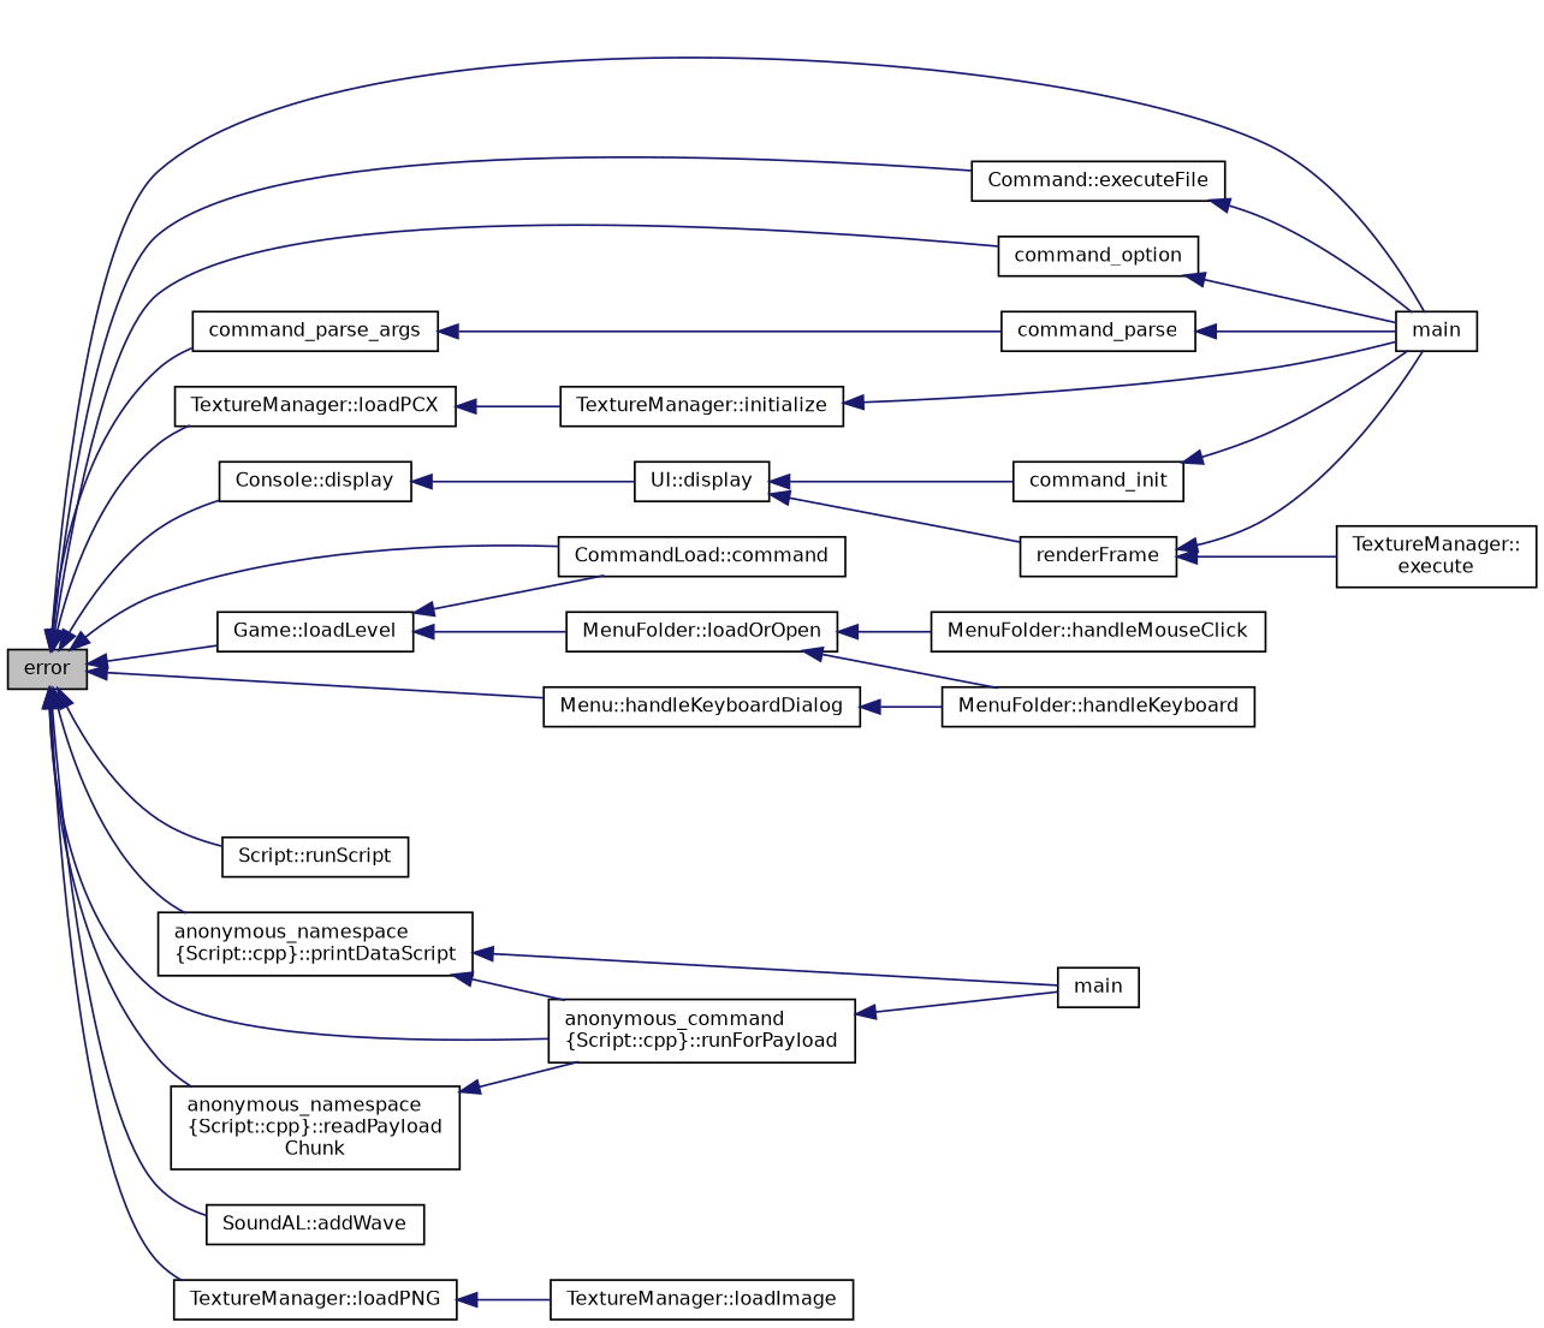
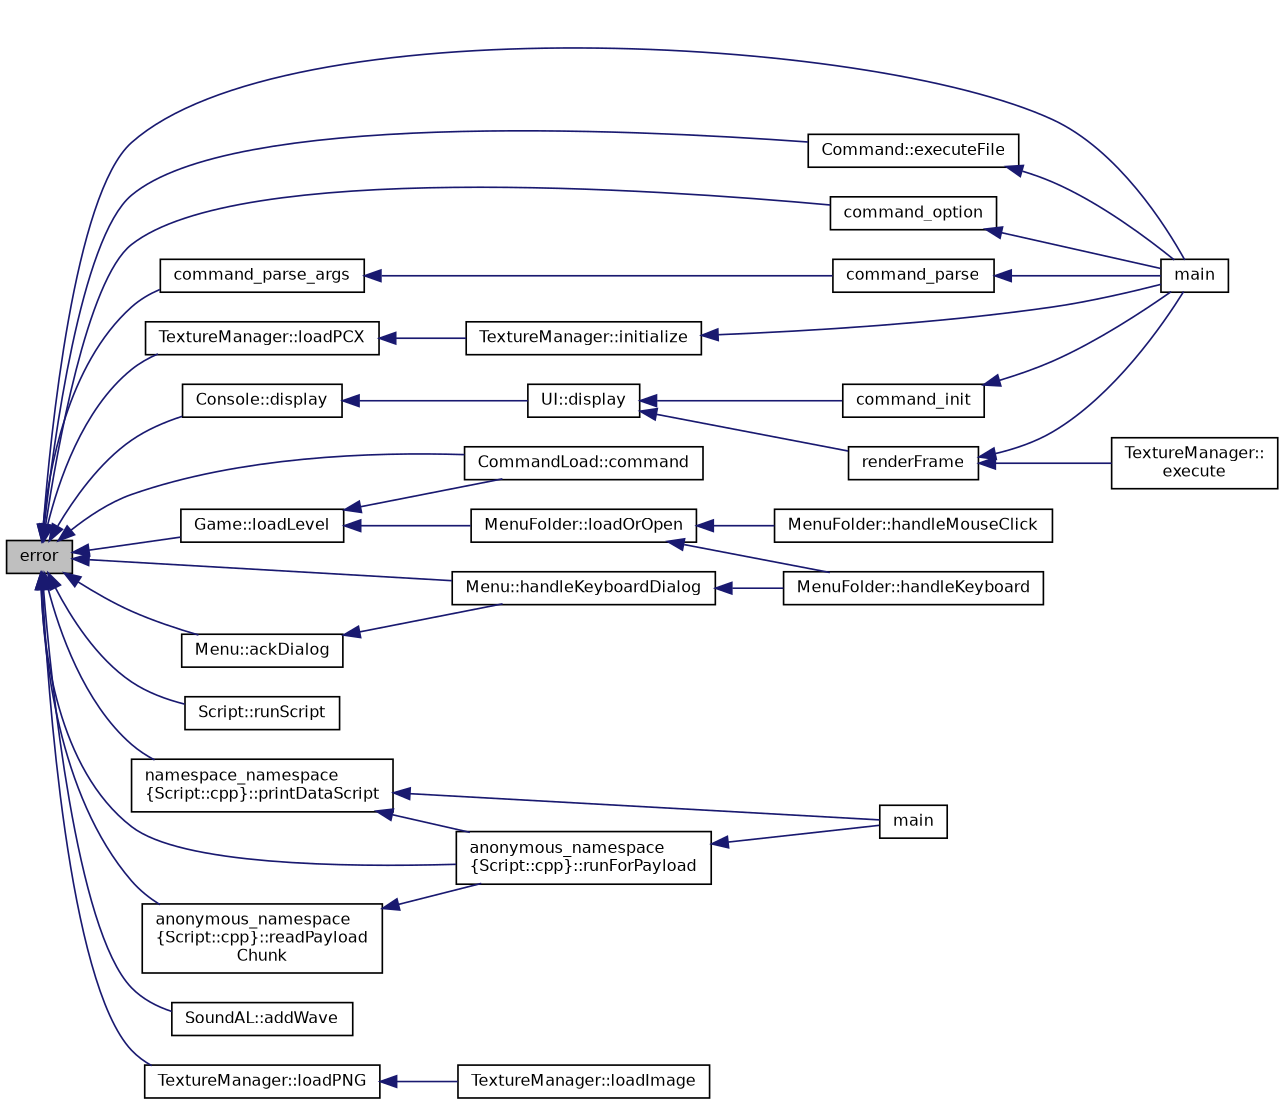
  digraph {
    rankdir=LR
    node [color=black fillcolor=white fontname=Helvetica fontsize=10 shape=record style=filled]
    edge [color=midnightblue dir=back fontname=Helvetica fontsize=10 labelfontname=Helvetica labelfontsize=10 style=solid]
    n1 [fillcolor=grey75 fontcolor=black height=0.2 label=error width=0.4]
    n2 [height=0.2 label="Command::executeFile" width=0.4]
    n3 [height=0.2 label=main width=0.4]
    n4 [height=0.2 label="CommandLoad::command" width=0.4]
    n5 [height=0.2 label="Console::display" width=0.4]
    n6 [height=0.2 label=command_option width=0.4]
    n7 [height=0.2 label=command_parse_args width=0.4]
    n8 [height=0.2 label="Game::loadLevel" width=0.4]
+   n9 [height=0.2 label="Menu::ackDialog" width=0.4]
    n10 [height=0.2 label="Script::runScript" width=0.4]
-   n11 [height=0.2 label="anonymous_namespace\l\{Script::cpp\}::printDataScript" width=0.4]
-   n12 [height=0.2 label="anonymous_command\l\{Script::cpp\}::runForPayload" width=0.4]
+   n11 [height=0.2 label="namespace_namespace\l\{Script::cpp\}::printDataScript" width=0.4]
+   n12 [height=0.2 label="anonymous_namespace\l\{Script::cpp\}::runForPayload" width=0.4]
    n13 [height=0.2 label="anonymous_namespace\l\{Script::cpp\}::readPayload\lChunk" width=0.4]
    n14 [height=0.2 label="SoundAL::addWave" width=0.4]
    n15 [height=0.2 label="TextureManager::loadPCX" width=0.4]
    n16 [height=0.2 label="TextureManager::loadPNG" width=0.4]
    n17 [height=0.2 label="Menu::handleKeyboardDialog" width=0.4]
    n18 [height=0.2 label="UI::display" width=0.4]
    n19 [height=0.2 label=command_parse width=0.4]
    n20 [height=0.2 label="MenuFolder::loadOrOpen" width=0.4]
    n21 [height=0.2 label="MenuFolder::handleKeyboard" width=0.4]
    n22 [height=0.2 label="MenuFolder::handleMouseClick" width=0.4]
    n23 [height=0.2 label=main width=0.4]
    n24 [height=0.2 label="TextureManager::initialize" width=0.4]
    n25 [height=0.2 label="TextureManager::loadImage" width=0.4]
    n26 [height=0.2 label=renderFrame width=0.4]
    n27 [height=0.2 label=command_init width=0.4]
    n28 [height=0.2 label="TextureManager::\lexecute" width=0.4]
    n1 -> n2
    n1 -> n3
    n1 -> n4
    n1 -> n5
    n1 -> n6
    n1 -> n7
    n1 -> n8
+   n1 -> n9
    n1 -> n10
    n1 -> n11
    n1 -> n12
    n1 -> n13
    n1 -> n14
    n1 -> n15
    n1 -> n16
    n1 -> n17
    n2 -> n3
    n5 -> n18
    n6 -> n3
    n7 -> n19
    n8 -> n4
    n8 -> n20
+   n9 -> n17
    n11 -> n12
    n11 -> n23
    n12 -> n23
    n13 -> n12
    n15 -> n24
    n16 -> n25
    n17 -> n21
    n18 -> n26
    n18 -> n27
    n19 -> n3
    n20 -> n21
    n20 -> n22
    n24 -> n3
    n26 -> n3
    n26 -> n28
    n27 -> n3
  }
